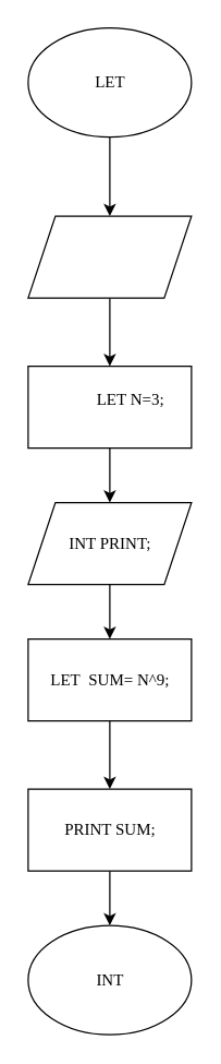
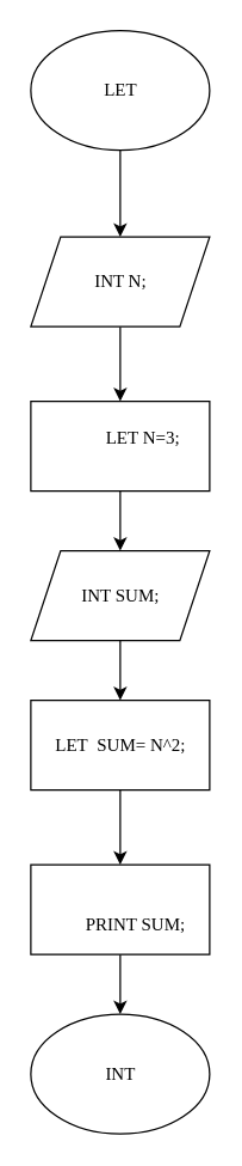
  <mxCell id="0" />
  <mxCell id="1" parent="0" />
  <mxCell id="2" style="edgeStyle=orthogonalEdgeStyle;rounded=0;orthogonalLoop=1;jettySize=auto;html=1;exitX=0.5;exitY=1;exitDx=0;exitDy=0;fontFamily=Times New Roman;" edge="1" parent="1" source="3"><mxGeometry relative="1" as="geometry"><mxPoint x="80" y="158" as="targetPoint" /></mxGeometry></mxCell>
  <mxCell id="3" value="" style="ellipse;whiteSpace=wrap;fontFamily=Times New Roman;html=1;" vertex="1" parent="1"><mxGeometry x="20" y="20" width="120" height="80" as="geometry" /></mxCell>
  <mxCell id="4" value="LET" style="text;html=1;resizable=0;autosize=1;align=center;verticalAlign=middle;points=[];fillColor=none;strokeColor=none;rounded=0;fontFamily=Times New Roman;" vertex="1" parent="1"><mxGeometry x="50" y="45" width="60" height="30" as="geometry" /></mxCell>
  <mxCell id="5" style="edgeStyle=orthogonalEdgeStyle;rounded=0;orthogonalLoop=1;jettySize=auto;html=1;exitX=0.5;exitY=1;exitDx=0;exitDy=0;fontFamily=Times New Roman;" edge="1" parent="1" source="6" target="9"><mxGeometry relative="1" as="geometry"><mxPoint x="80" y="278" as="targetPoint" /></mxGeometry></mxCell>
  <mxCell id="6" value="" style="shape=parallelogram;perimeter=parallelogramPerimeter;whiteSpace=wrap;html=1;fixedSize=1;fontFamily=Times New Roman;" vertex="1" parent="1"><mxGeometry x="20" y="158" width="120" height="60" as="geometry" /></mxCell>
+ <mxCell id="7" value="INT N;" style="text;html=1;resizable=0;autosize=1;align=center;verticalAlign=middle;points=[];fillColor=none;strokeColor=none;rounded=0;fontFamily=Times New Roman;" vertex="1" parent="1"><mxGeometry x="50" y="173" width="60" height="30" as="geometry" /></mxCell>
  <mxCell id="8" style="edgeStyle=orthogonalEdgeStyle;rounded=0;orthogonalLoop=1;jettySize=auto;html=1;exitX=0.5;exitY=1;exitDx=0;exitDy=0;fontFamily=Times New Roman;" edge="1" parent="1" source="9"><mxGeometry relative="1" as="geometry"><mxPoint x="80" y="368" as="targetPoint" /></mxGeometry></mxCell>
  <mxCell id="9" value="" style="rounded=0;whiteSpace=wrap;html=1;fontFamily=Times New Roman;" vertex="1" parent="1"><mxGeometry x="20" y="268" width="120" height="60" as="geometry" /></mxCell>
  <mxCell id="10" value="LET N=3;" style="text;html=1;resizable=0;autosize=1;align=center;verticalAlign=middle;points=[];fillColor=none;strokeColor=none;rounded=0;fontFamily=Times New Roman;" vertex="1" parent="1"><mxGeometry x="60" y="278" width="70" height="30" as="geometry" /></mxCell>
  <mxCell id="11" style="edgeStyle=orthogonalEdgeStyle;rounded=0;orthogonalLoop=1;jettySize=auto;html=1;exitX=0.5;exitY=1;exitDx=0;exitDy=0;fontFamily=Times New Roman;" edge="1" parent="1" source="12"><mxGeometry relative="1" as="geometry"><mxPoint x="80" y="468" as="targetPoint" /></mxGeometry></mxCell>
  <mxCell id="12" value="" style="shape=parallelogram;perimeter=parallelogramPerimeter;whiteSpace=wrap;html=1;fixedSize=1;fontFamily=Times New Roman;" vertex="1" parent="1"><mxGeometry x="20" y="368" width="120" height="60" as="geometry" /></mxCell>
- <mxCell id="13" value="INT PRINT;" style="text;html=1;resizable=0;autosize=1;align=center;verticalAlign=middle;points=[];fillColor=none;strokeColor=none;rounded=0;fontFamily=Times New Roman;" vertex="1" parent="1"><mxGeometry x="40" y="383" width="80" height="30" as="geometry" /></mxCell>
+ <mxCell id="13" value="INT SUM;" style="text;html=1;resizable=0;autosize=1;align=center;verticalAlign=middle;points=[];fillColor=none;strokeColor=none;rounded=0;fontFamily=Times New Roman;" vertex="1" parent="1"><mxGeometry x="40" y="383" width="80" height="30" as="geometry" /></mxCell>
  <mxCell id="14" style="edgeStyle=orthogonalEdgeStyle;rounded=0;orthogonalLoop=1;jettySize=auto;html=1;exitX=0.5;exitY=1;exitDx=0;exitDy=0;fontFamily=Times New Roman;" edge="1" parent="1" source="15"><mxGeometry relative="1" as="geometry"><mxPoint x="80" y="578" as="targetPoint" /></mxGeometry></mxCell>
  <mxCell id="15" value="" style="rounded=0;whiteSpace=wrap;html=1;fontFamily=Times New Roman;" vertex="1" parent="1"><mxGeometry x="20" y="468" width="120" height="60" as="geometry" /></mxCell>
- <mxCell id="16" value="LET&amp;nbsp; SUM= N^9;" style="text;html=1;resizable=0;autosize=1;align=center;verticalAlign=middle;points=[];fillColor=none;strokeColor=none;rounded=0;fontFamily=Times New Roman;" vertex="1" parent="1"><mxGeometry x="25" y="483" width="110" height="30" as="geometry" /></mxCell>
+ <mxCell id="16" value="LET&amp;nbsp; SUM= N^2;" style="text;html=1;resizable=0;autosize=1;align=center;verticalAlign=middle;points=[];fillColor=none;strokeColor=none;rounded=0;fontFamily=Times New Roman;" vertex="1" parent="1"><mxGeometry x="25" y="483" width="110" height="30" as="geometry" /></mxCell>
  <mxCell id="17" style="edgeStyle=orthogonalEdgeStyle;rounded=0;orthogonalLoop=1;jettySize=auto;html=1;exitX=0.5;exitY=1;exitDx=0;exitDy=0;fontFamily=Times New Roman;" edge="1" parent="1" source="18"><mxGeometry relative="1" as="geometry"><mxPoint x="80" y="678" as="targetPoint" /></mxGeometry></mxCell>
  <mxCell id="18" value="" style="rounded=0;whiteSpace=wrap;html=1;fontFamily=Times New Roman;" vertex="1" parent="1"><mxGeometry x="20" y="578" width="120" height="60" as="geometry" /></mxCell>
- <mxCell id="19" value="PRINT SUM;" style="text;html=1;resizable=0;autosize=1;align=center;verticalAlign=middle;points=[];fillColor=none;strokeColor=none;rounded=0;fontFamily=Times New Roman;" vertex="1" parent="1"><mxGeometry x="35" y="593" width="90" height="30" as="geometry" /></mxCell>
+ <mxCell id="19" value="PRINT SUM;" style="text;html=1;resizable=0;autosize=1;align=center;verticalAlign=middle;points=[];fillColor=none;strokeColor=none;rounded=0;fontFamily=Times New Roman;" vertex="1" parent="1"><mxGeometry x="45" y="603" width="90" height="30" as="geometry" /></mxCell>
  <mxCell id="20" value="" style="ellipse;whiteSpace=wrap;html=1;fontFamily=Times New Roman;" vertex="1" parent="1"><mxGeometry x="20" y="678" width="120" height="80" as="geometry" /></mxCell>
  <mxCell id="21" value="INT" style="text;html=1;resizable=0;autosize=1;align=center;verticalAlign=middle;points=[];fillColor=none;strokeColor=none;rounded=0;fontFamily=Times New Roman;" vertex="1" parent="1"><mxGeometry x="55" y="703" width="50" height="30" as="geometry" /></mxCell>
